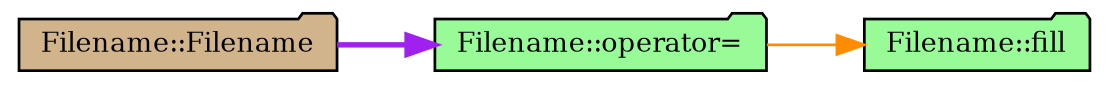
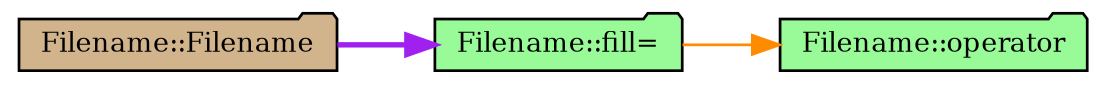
  digraph {
    fontname="DejaVu Serif"
    rankdir=RL
    node [color=black fillcolor=palegreen fontname="DejaVu Serif" fontsize=10 shape=folder style=filled]
    edge [dir=back fontname="DejaVu Serif" fontsize=10 labelfontname=Helvetica labelfontsize=10]
-   n1 [fontcolor=black height=0.2 label="Filename::fill" width=0.4]
-   n2 [height=0.2 label="Filename::operator=" width=0.4]
+   n1 [fontcolor=black height=0.2 label="Filename::operator" width=0.4]
+   n2 [height=0.2 label="Filename::fill=" width=0.4]
    n3 [fillcolor=tan height=0.2 label="Filename::Filename" width=0.4]
    n1 -> n2 [color=darkorange style=solid]
    n2 -> n3 [color=purple style=bold]
  }
